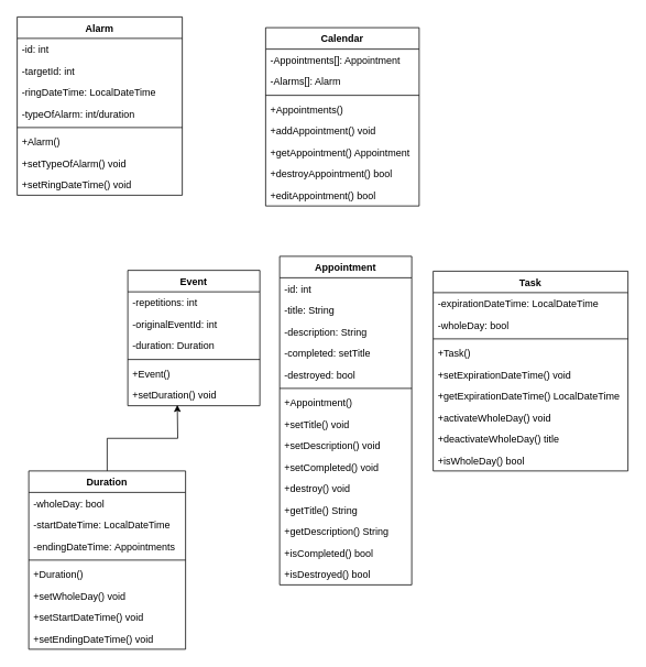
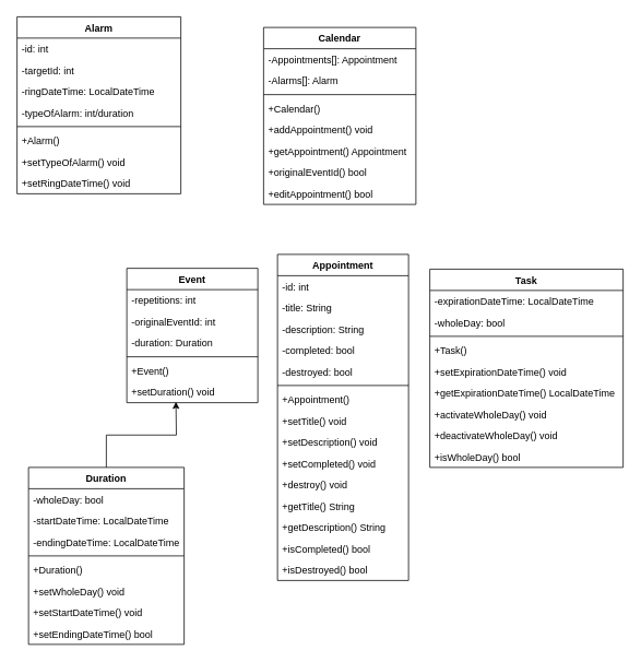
  <mxCell id="0" />
  <mxCell id="1" parent="0" />
  <mxCell id="2" value="Calendar" style="swimlane;fontStyle=1;align=center;verticalAlign=top;childLayout=stackLayout;horizontal=1;startSize=26;horizontalStack=0;resizeParent=1;resizeParentMax=0;resizeLast=0;collapsible=1;marginBottom=0;" parent="1" vertex="1"><mxGeometry x="321" y="33" width="186" height="216" as="geometry" /></mxCell>
  <mxCell id="3" value="-Appointments[]: Appointment" style="text;strokeColor=none;fillColor=none;align=left;verticalAlign=top;spacingLeft=4;spacingRight=4;overflow=hidden;rotatable=0;points=[[0,0.5],[1,0.5]];portConstraint=eastwest;" parent="2" vertex="1"><mxGeometry y="26" width="186" height="26" as="geometry" /></mxCell>
  <mxCell id="4" value="-Alarms[]: Alarm" style="text;strokeColor=none;fillColor=none;align=left;verticalAlign=top;spacingLeft=4;spacingRight=4;overflow=hidden;rotatable=0;points=[[0,0.5],[1,0.5]];portConstraint=eastwest;" parent="2" vertex="1"><mxGeometry y="52" width="186" height="26" as="geometry" /></mxCell>
  <mxCell id="5" value="" style="line;strokeWidth=1;fillColor=none;align=left;verticalAlign=middle;spacingTop=-1;spacingLeft=3;spacingRight=3;rotatable=0;labelPosition=right;points=[];portConstraint=eastwest;strokeColor=inherit;" parent="2" vertex="1"><mxGeometry y="78" width="186" height="8" as="geometry" /></mxCell>
- <mxCell id="6" value="+Appointments()" style="text;strokeColor=none;fillColor=none;align=left;verticalAlign=top;spacingLeft=4;spacingRight=4;overflow=hidden;rotatable=0;points=[[0,0.5],[1,0.5]];portConstraint=eastwest;" parent="2" vertex="1"><mxGeometry y="86" width="186" height="26" as="geometry" /></mxCell>
+ <mxCell id="6" value="+Calendar()" style="text;strokeColor=none;fillColor=none;align=left;verticalAlign=top;spacingLeft=4;spacingRight=4;overflow=hidden;rotatable=0;points=[[0,0.5],[1,0.5]];portConstraint=eastwest;" parent="2" vertex="1"><mxGeometry y="86" width="186" height="26" as="geometry" /></mxCell>
  <mxCell id="7" value="+addAppointment() void" style="text;strokeColor=none;fillColor=none;align=left;verticalAlign=top;spacingLeft=4;spacingRight=4;overflow=hidden;rotatable=0;points=[[0,0.5],[1,0.5]];portConstraint=eastwest;" parent="2" vertex="1"><mxGeometry y="112" width="186" height="26" as="geometry" /></mxCell>
  <mxCell id="8" value="+getAppointment() Appointment" style="text;strokeColor=none;fillColor=none;align=left;verticalAlign=top;spacingLeft=4;spacingRight=4;overflow=hidden;rotatable=0;points=[[0,0.5],[1,0.5]];portConstraint=eastwest;" parent="2" vertex="1"><mxGeometry y="138" width="186" height="26" as="geometry" /></mxCell>
- <mxCell id="9" value="+destroyAppointment() bool" style="text;strokeColor=none;fillColor=none;align=left;verticalAlign=top;spacingLeft=4;spacingRight=4;overflow=hidden;rotatable=0;points=[[0,0.5],[1,0.5]];portConstraint=eastwest;" parent="2" vertex="1"><mxGeometry y="164" width="186" height="26" as="geometry" /></mxCell>
+ <mxCell id="9" value="+originalEventId() bool" style="text;strokeColor=none;fillColor=none;align=left;verticalAlign=top;spacingLeft=4;spacingRight=4;overflow=hidden;rotatable=0;points=[[0,0.5],[1,0.5]];portConstraint=eastwest;" parent="2" vertex="1"><mxGeometry y="164" width="186" height="26" as="geometry" /></mxCell>
  <mxCell id="10" value="+editAppointment() bool" style="text;strokeColor=none;fillColor=none;align=left;verticalAlign=top;spacingLeft=4;spacingRight=4;overflow=hidden;rotatable=0;points=[[0,0.5],[1,0.5]];portConstraint=eastwest;" parent="2" vertex="1"><mxGeometry y="190" width="186" height="26" as="geometry" /></mxCell>
  <mxCell id="11" value="Event" style="swimlane;fontStyle=1;align=center;verticalAlign=top;childLayout=stackLayout;horizontal=1;startSize=26;horizontalStack=0;resizeParent=1;resizeParentMax=0;resizeLast=0;collapsible=1;marginBottom=0;" parent="1" vertex="1"><mxGeometry x="154" y="327" width="160" height="164" as="geometry" /></mxCell>
  <mxCell id="12" value="-repetitions: int" style="text;strokeColor=none;fillColor=none;align=left;verticalAlign=top;spacingLeft=4;spacingRight=4;overflow=hidden;rotatable=0;points=[[0,0.5],[1,0.5]];portConstraint=eastwest;" parent="11" vertex="1"><mxGeometry y="26" width="160" height="26" as="geometry" /></mxCell>
  <mxCell id="13" value="-originalEventId: int" style="text;strokeColor=none;fillColor=none;align=left;verticalAlign=top;spacingLeft=4;spacingRight=4;overflow=hidden;rotatable=0;points=[[0,0.5],[1,0.5]];portConstraint=eastwest;" parent="11" vertex="1"><mxGeometry y="52" width="160" height="26" as="geometry" /></mxCell>
  <mxCell id="14" value="-duration: Duration" style="text;strokeColor=none;fillColor=none;align=left;verticalAlign=top;spacingLeft=4;spacingRight=4;overflow=hidden;rotatable=0;points=[[0,0.5],[1,0.5]];portConstraint=eastwest;" parent="11" vertex="1"><mxGeometry y="78" width="160" height="26" as="geometry" /></mxCell>
  <mxCell id="15" value="" style="line;strokeWidth=1;fillColor=none;align=left;verticalAlign=middle;spacingTop=-1;spacingLeft=3;spacingRight=3;rotatable=0;labelPosition=right;points=[];portConstraint=eastwest;strokeColor=inherit;" parent="11" vertex="1"><mxGeometry y="104" width="160" height="8" as="geometry" /></mxCell>
  <mxCell id="16" value="+Event()" style="text;strokeColor=none;fillColor=none;align=left;verticalAlign=top;spacingLeft=4;spacingRight=4;overflow=hidden;rotatable=0;points=[[0,0.5],[1,0.5]];portConstraint=eastwest;" parent="11" vertex="1"><mxGeometry y="112" width="160" height="26" as="geometry" /></mxCell>
  <mxCell id="17" value="+setDuration() void" style="text;strokeColor=none;fillColor=none;align=left;verticalAlign=top;spacingLeft=4;spacingRight=4;overflow=hidden;rotatable=0;points=[[0,0.5],[1,0.5]];portConstraint=eastwest;" parent="11" vertex="1"><mxGeometry y="138" width="160" height="26" as="geometry" /></mxCell>
  <mxCell id="18" value="Task" style="swimlane;fontStyle=1;align=center;verticalAlign=top;childLayout=stackLayout;horizontal=1;startSize=26;horizontalStack=0;resizeParent=1;resizeParentMax=0;resizeLast=0;collapsible=1;marginBottom=0;" parent="1" vertex="1"><mxGeometry x="524" y="328" width="236" height="242" as="geometry" /></mxCell>
  <mxCell id="19" value="-expirationDateTime: LocalDateTime" style="text;strokeColor=none;fillColor=none;align=left;verticalAlign=top;spacingLeft=4;spacingRight=4;overflow=hidden;rotatable=0;points=[[0,0.5],[1,0.5]];portConstraint=eastwest;" parent="18" vertex="1"><mxGeometry y="26" width="236" height="26" as="geometry" /></mxCell>
  <mxCell id="20" value="-wholeDay: bool" style="text;strokeColor=none;fillColor=none;align=left;verticalAlign=top;spacingLeft=4;spacingRight=4;overflow=hidden;rotatable=0;points=[[0,0.5],[1,0.5]];portConstraint=eastwest;" vertex="1" parent="18"><mxGeometry y="52" width="236" height="26" as="geometry" /></mxCell>
  <mxCell id="21" value="" style="line;strokeWidth=1;fillColor=none;align=left;verticalAlign=middle;spacingTop=-1;spacingLeft=3;spacingRight=3;rotatable=0;labelPosition=right;points=[];portConstraint=eastwest;strokeColor=inherit;" parent="18" vertex="1"><mxGeometry y="78" width="236" height="8" as="geometry" /></mxCell>
  <mxCell id="22" value="+Task()" style="text;strokeColor=none;fillColor=none;align=left;verticalAlign=top;spacingLeft=4;spacingRight=4;overflow=hidden;rotatable=0;points=[[0,0.5],[1,0.5]];portConstraint=eastwest;" parent="18" vertex="1"><mxGeometry y="86" width="236" height="26" as="geometry" /></mxCell>
  <mxCell id="23" value="+setExpirationDateTime() void" style="text;strokeColor=none;fillColor=none;align=left;verticalAlign=top;spacingLeft=4;spacingRight=4;overflow=hidden;rotatable=0;points=[[0,0.5],[1,0.5]];portConstraint=eastwest;" parent="18" vertex="1"><mxGeometry y="112" width="236" height="26" as="geometry" /></mxCell>
  <mxCell id="24" value="+getExpirationDateTime() LocalDateTime" style="text;strokeColor=none;fillColor=none;align=left;verticalAlign=top;spacingLeft=4;spacingRight=4;overflow=hidden;rotatable=0;points=[[0,0.5],[1,0.5]];portConstraint=eastwest;" parent="18" vertex="1"><mxGeometry y="138" width="236" height="26" as="geometry" /></mxCell>
  <mxCell id="25" value="+activateWholeDay() void" style="text;strokeColor=none;fillColor=none;align=left;verticalAlign=top;spacingLeft=4;spacingRight=4;overflow=hidden;rotatable=0;points=[[0,0.5],[1,0.5]];portConstraint=eastwest;" parent="18" vertex="1"><mxGeometry y="164" width="236" height="26" as="geometry" /></mxCell>
- <mxCell id="26" value="+deactivateWholeDay() title" style="text;strokeColor=none;fillColor=none;align=left;verticalAlign=top;spacingLeft=4;spacingRight=4;overflow=hidden;rotatable=0;points=[[0,0.5],[1,0.5]];portConstraint=eastwest;" parent="18" vertex="1"><mxGeometry y="190" width="236" height="26" as="geometry" /></mxCell>
+ <mxCell id="26" value="+deactivateWholeDay() void" style="text;strokeColor=none;fillColor=none;align=left;verticalAlign=top;spacingLeft=4;spacingRight=4;overflow=hidden;rotatable=0;points=[[0,0.5],[1,0.5]];portConstraint=eastwest;" parent="18" vertex="1"><mxGeometry y="190" width="236" height="26" as="geometry" /></mxCell>
  <mxCell id="27" value="+isWholeDay() bool" style="text;strokeColor=none;fillColor=none;align=left;verticalAlign=top;spacingLeft=4;spacingRight=4;overflow=hidden;rotatable=0;points=[[0,0.5],[1,0.5]];portConstraint=eastwest;" parent="18" vertex="1"><mxGeometry y="216" width="236" height="26" as="geometry" /></mxCell>
  <mxCell id="28" value="Appointment" style="swimlane;fontStyle=1;align=center;verticalAlign=top;childLayout=stackLayout;horizontal=1;startSize=26;horizontalStack=0;resizeParent=1;resizeParentMax=0;resizeLast=0;collapsible=1;marginBottom=0;" parent="1" vertex="1"><mxGeometry x="338" y="310" width="160" height="398" as="geometry" /></mxCell>
  <mxCell id="29" value="-id: int" style="text;strokeColor=none;fillColor=none;align=left;verticalAlign=top;spacingLeft=4;spacingRight=4;overflow=hidden;rotatable=0;points=[[0,0.5],[1,0.5]];portConstraint=eastwest;" parent="28" vertex="1"><mxGeometry y="26" width="160" height="26" as="geometry" /></mxCell>
  <mxCell id="30" value="-title: String" style="text;strokeColor=none;fillColor=none;align=left;verticalAlign=top;spacingLeft=4;spacingRight=4;overflow=hidden;rotatable=0;points=[[0,0.5],[1,0.5]];portConstraint=eastwest;" parent="28" vertex="1"><mxGeometry y="52" width="160" height="26" as="geometry" /></mxCell>
  <mxCell id="31" value="-description: String" style="text;strokeColor=none;fillColor=none;align=left;verticalAlign=top;spacingLeft=4;spacingRight=4;overflow=hidden;rotatable=0;points=[[0,0.5],[1,0.5]];portConstraint=eastwest;" parent="28" vertex="1"><mxGeometry y="78" width="160" height="26" as="geometry" /></mxCell>
- <mxCell id="32" value="-completed: setTitle" style="text;strokeColor=none;fillColor=none;align=left;verticalAlign=top;spacingLeft=4;spacingRight=4;overflow=hidden;rotatable=0;points=[[0,0.5],[1,0.5]];portConstraint=eastwest;" parent="28" vertex="1"><mxGeometry y="104" width="160" height="26" as="geometry" /></mxCell>
+ <mxCell id="32" value="-completed: bool" style="text;strokeColor=none;fillColor=none;align=left;verticalAlign=top;spacingLeft=4;spacingRight=4;overflow=hidden;rotatable=0;points=[[0,0.5],[1,0.5]];portConstraint=eastwest;" parent="28" vertex="1"><mxGeometry y="104" width="160" height="26" as="geometry" /></mxCell>
  <mxCell id="33" value="-destroyed: bool" style="text;strokeColor=none;fillColor=none;align=left;verticalAlign=top;spacingLeft=4;spacingRight=4;overflow=hidden;rotatable=0;points=[[0,0.5],[1,0.5]];portConstraint=eastwest;" parent="28" vertex="1"><mxGeometry y="130" width="160" height="26" as="geometry" /></mxCell>
  <mxCell id="34" value="" style="line;strokeWidth=1;fillColor=none;align=left;verticalAlign=middle;spacingTop=-1;spacingLeft=3;spacingRight=3;rotatable=0;labelPosition=right;points=[];portConstraint=eastwest;strokeColor=inherit;" parent="28" vertex="1"><mxGeometry y="156" width="160" height="8" as="geometry" /></mxCell>
  <mxCell id="35" value="+Appointment()" style="text;strokeColor=none;fillColor=none;align=left;verticalAlign=top;spacingLeft=4;spacingRight=4;overflow=hidden;rotatable=0;points=[[0,0.5],[1,0.5]];portConstraint=eastwest;" parent="28" vertex="1"><mxGeometry y="164" width="160" height="26" as="geometry" /></mxCell>
  <mxCell id="36" value="+setTitle() void" style="text;strokeColor=none;fillColor=none;align=left;verticalAlign=top;spacingLeft=4;spacingRight=4;overflow=hidden;rotatable=0;points=[[0,0.5],[1,0.5]];portConstraint=eastwest;" parent="28" vertex="1"><mxGeometry y="190" width="160" height="26" as="geometry" /></mxCell>
  <mxCell id="37" value="+setDescription() void" style="text;strokeColor=none;fillColor=none;align=left;verticalAlign=top;spacingLeft=4;spacingRight=4;overflow=hidden;rotatable=0;points=[[0,0.5],[1,0.5]];portConstraint=eastwest;" parent="28" vertex="1"><mxGeometry y="216" width="160" height="26" as="geometry" /></mxCell>
  <mxCell id="38" value="+setCompleted() void" style="text;strokeColor=none;fillColor=none;align=left;verticalAlign=top;spacingLeft=4;spacingRight=4;overflow=hidden;rotatable=0;points=[[0,0.5],[1,0.5]];portConstraint=eastwest;" parent="28" vertex="1"><mxGeometry y="242" width="160" height="26" as="geometry" /></mxCell>
  <mxCell id="39" value="+destroy() void" style="text;strokeColor=none;fillColor=none;align=left;verticalAlign=top;spacingLeft=4;spacingRight=4;overflow=hidden;rotatable=0;points=[[0,0.5],[1,0.5]];portConstraint=eastwest;" parent="28" vertex="1"><mxGeometry y="268" width="160" height="26" as="geometry" /></mxCell>
  <mxCell id="40" value="+getTitle() String" style="text;strokeColor=none;fillColor=none;align=left;verticalAlign=top;spacingLeft=4;spacingRight=4;overflow=hidden;rotatable=0;points=[[0,0.5],[1,0.5]];portConstraint=eastwest;" vertex="1" parent="28"><mxGeometry y="294" width="160" height="26" as="geometry" /></mxCell>
  <mxCell id="41" value="+getDescription() String" style="text;strokeColor=none;fillColor=none;align=left;verticalAlign=top;spacingLeft=4;spacingRight=4;overflow=hidden;rotatable=0;points=[[0,0.5],[1,0.5]];portConstraint=eastwest;" vertex="1" parent="28"><mxGeometry y="320" width="160" height="26" as="geometry" /></mxCell>
  <mxCell id="42" value="+isCompleted() bool" style="text;strokeColor=none;fillColor=none;align=left;verticalAlign=top;spacingLeft=4;spacingRight=4;overflow=hidden;rotatable=0;points=[[0,0.5],[1,0.5]];portConstraint=eastwest;" vertex="1" parent="28"><mxGeometry y="346" width="160" height="26" as="geometry" /></mxCell>
  <mxCell id="43" value="+isDestroyed() bool" style="text;strokeColor=none;fillColor=none;align=left;verticalAlign=top;spacingLeft=4;spacingRight=4;overflow=hidden;rotatable=0;points=[[0,0.5],[1,0.5]];portConstraint=eastwest;" vertex="1" parent="28"><mxGeometry y="372" width="160" height="26" as="geometry" /></mxCell>
  <mxCell id="44" value="" style="edgeStyle=orthogonalEdgeStyle;rounded=0;orthogonalLoop=1;jettySize=auto;html=1;" parent="1" source="45" edge="1"><mxGeometry relative="1" as="geometry"><mxPoint x="214" y="490" as="targetPoint" /></mxGeometry></mxCell>
  <mxCell id="45" value="Duration" style="swimlane;fontStyle=1;align=center;verticalAlign=top;childLayout=stackLayout;horizontal=1;startSize=26;horizontalStack=0;resizeParent=1;resizeParentMax=0;resizeLast=0;collapsible=1;marginBottom=0;" parent="1" vertex="1"><mxGeometry x="34" y="570" width="190" height="216" as="geometry" /></mxCell>
  <mxCell id="46" value="-wholeDay: bool" style="text;strokeColor=none;fillColor=none;align=left;verticalAlign=top;spacingLeft=4;spacingRight=4;overflow=hidden;rotatable=0;points=[[0,0.5],[1,0.5]];portConstraint=eastwest;" parent="45" vertex="1"><mxGeometry y="26" width="190" height="26" as="geometry" /></mxCell>
  <mxCell id="47" value="-startDateTime: LocalDateTime" style="text;strokeColor=none;fillColor=none;align=left;verticalAlign=top;spacingLeft=4;spacingRight=4;overflow=hidden;rotatable=0;points=[[0,0.5],[1,0.5]];portConstraint=eastwest;" parent="45" vertex="1"><mxGeometry y="52" width="190" height="26" as="geometry" /></mxCell>
- <mxCell id="48" value="-endingDateTime: Appointments" style="text;strokeColor=none;fillColor=none;align=left;verticalAlign=top;spacingLeft=4;spacingRight=4;overflow=hidden;rotatable=0;points=[[0,0.5],[1,0.5]];portConstraint=eastwest;" parent="45" vertex="1"><mxGeometry y="78" width="190" height="26" as="geometry" /></mxCell>
+ <mxCell id="48" value="-endingDateTime: LocalDateTime" style="text;strokeColor=none;fillColor=none;align=left;verticalAlign=top;spacingLeft=4;spacingRight=4;overflow=hidden;rotatable=0;points=[[0,0.5],[1,0.5]];portConstraint=eastwest;" parent="45" vertex="1"><mxGeometry y="78" width="190" height="26" as="geometry" /></mxCell>
  <mxCell id="49" value="" style="line;strokeWidth=1;fillColor=none;align=left;verticalAlign=middle;spacingTop=-1;spacingLeft=3;spacingRight=3;rotatable=0;labelPosition=right;points=[];portConstraint=eastwest;strokeColor=inherit;" parent="45" vertex="1"><mxGeometry y="104" width="190" height="8" as="geometry" /></mxCell>
  <mxCell id="50" value="+Duration()" style="text;strokeColor=none;fillColor=none;align=left;verticalAlign=top;spacingLeft=4;spacingRight=4;overflow=hidden;rotatable=0;points=[[0,0.5],[1,0.5]];portConstraint=eastwest;" parent="45" vertex="1"><mxGeometry y="112" width="190" height="26" as="geometry" /></mxCell>
  <mxCell id="51" value="+setWholeDay() void" style="text;strokeColor=none;fillColor=none;align=left;verticalAlign=top;spacingLeft=4;spacingRight=4;overflow=hidden;rotatable=0;points=[[0,0.5],[1,0.5]];portConstraint=eastwest;" parent="45" vertex="1"><mxGeometry y="138" width="190" height="26" as="geometry" /></mxCell>
  <mxCell id="52" value="+setStartDateTime() void" style="text;strokeColor=none;fillColor=none;align=left;verticalAlign=top;spacingLeft=4;spacingRight=4;overflow=hidden;rotatable=0;points=[[0,0.5],[1,0.5]];portConstraint=eastwest;" parent="45" vertex="1"><mxGeometry y="164" width="190" height="26" as="geometry" /></mxCell>
- <mxCell id="53" value="+setEndingDateTime() void" style="text;strokeColor=none;fillColor=none;align=left;verticalAlign=top;spacingLeft=4;spacingRight=4;overflow=hidden;rotatable=0;points=[[0,0.5],[1,0.5]];portConstraint=eastwest;" parent="45" vertex="1"><mxGeometry y="190" width="190" height="26" as="geometry" /></mxCell>
+ <mxCell id="53" value="+setEndingDateTime() bool" style="text;strokeColor=none;fillColor=none;align=left;verticalAlign=top;spacingLeft=4;spacingRight=4;overflow=hidden;rotatable=0;points=[[0,0.5],[1,0.5]];portConstraint=eastwest;" parent="45" vertex="1"><mxGeometry y="190" width="190" height="26" as="geometry" /></mxCell>
  <mxCell id="54" value="Alarm" style="swimlane;fontStyle=1;align=center;verticalAlign=top;childLayout=stackLayout;horizontal=1;startSize=26;horizontalStack=0;resizeParent=1;resizeParentMax=0;resizeLast=0;collapsible=1;marginBottom=0;" parent="1" vertex="1"><mxGeometry x="20" y="20" width="200" height="216" as="geometry" /></mxCell>
  <mxCell id="55" value="-id: int&#10;" style="text;strokeColor=none;fillColor=none;align=left;verticalAlign=top;spacingLeft=4;spacingRight=4;overflow=hidden;rotatable=0;points=[[0,0.5],[1,0.5]];portConstraint=eastwest;" parent="54" vertex="1"><mxGeometry y="26" width="200" height="26" as="geometry" /></mxCell>
  <mxCell id="56" value="-targetId: int" style="text;strokeColor=none;fillColor=none;align=left;verticalAlign=top;spacingLeft=4;spacingRight=4;overflow=hidden;rotatable=0;points=[[0,0.5],[1,0.5]];portConstraint=eastwest;" parent="54" vertex="1"><mxGeometry y="52" width="200" height="26" as="geometry" /></mxCell>
  <mxCell id="57" value="-ringDateTime: LocalDateTime" style="text;strokeColor=none;fillColor=none;align=left;verticalAlign=top;spacingLeft=4;spacingRight=4;overflow=hidden;rotatable=0;points=[[0,0.5],[1,0.5]];portConstraint=eastwest;" parent="54" vertex="1"><mxGeometry y="78" width="200" height="26" as="geometry" /></mxCell>
  <mxCell id="58" value="-typeOfAlarm: int/duration" style="text;strokeColor=none;fillColor=none;align=left;verticalAlign=top;spacingLeft=4;spacingRight=4;overflow=hidden;rotatable=0;points=[[0,0.5],[1,0.5]];portConstraint=eastwest;" parent="54" vertex="1"><mxGeometry y="104" width="200" height="26" as="geometry" /></mxCell>
  <mxCell id="59" value="" style="line;strokeWidth=1;fillColor=none;align=left;verticalAlign=middle;spacingTop=-1;spacingLeft=3;spacingRight=3;rotatable=0;labelPosition=right;points=[];portConstraint=eastwest;strokeColor=inherit;" parent="54" vertex="1"><mxGeometry y="130" width="200" height="8" as="geometry" /></mxCell>
  <mxCell id="60" value="+Alarm()" style="text;strokeColor=none;fillColor=none;align=left;verticalAlign=top;spacingLeft=4;spacingRight=4;overflow=hidden;rotatable=0;points=[[0,0.5],[1,0.5]];portConstraint=eastwest;" parent="54" vertex="1"><mxGeometry y="138" width="200" height="26" as="geometry" /></mxCell>
  <mxCell id="61" value="+setTypeOfAlarm() void" style="text;strokeColor=none;fillColor=none;align=left;verticalAlign=top;spacingLeft=4;spacingRight=4;overflow=hidden;rotatable=0;points=[[0,0.5],[1,0.5]];portConstraint=eastwest;" parent="54" vertex="1"><mxGeometry y="164" width="200" height="26" as="geometry" /></mxCell>
  <mxCell id="62" value="+setRingDateTime() void" style="text;strokeColor=none;fillColor=none;align=left;verticalAlign=top;spacingLeft=4;spacingRight=4;overflow=hidden;rotatable=0;points=[[0,0.5],[1,0.5]];portConstraint=eastwest;" parent="54" vertex="1"><mxGeometry y="190" width="200" height="26" as="geometry" /></mxCell>
